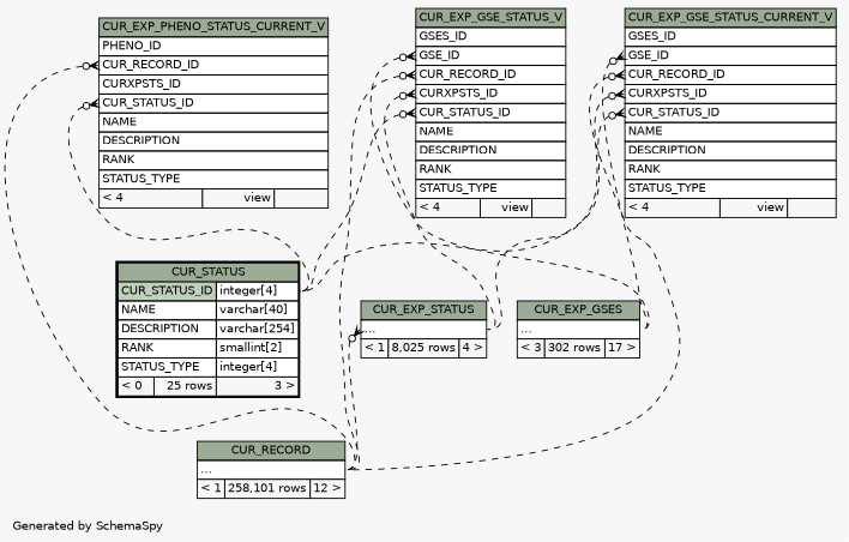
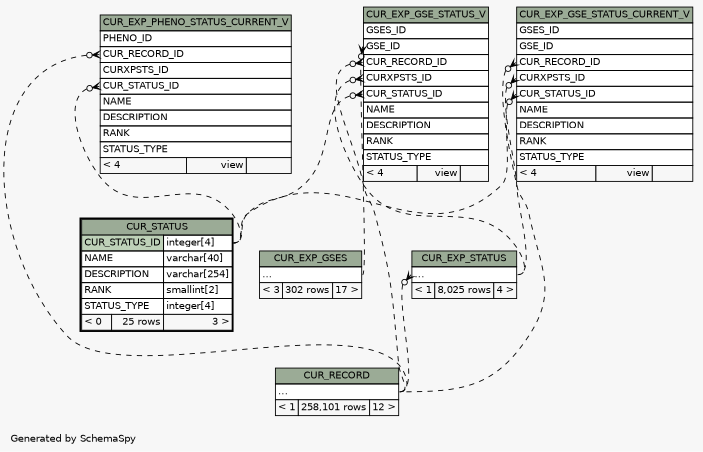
  digraph {
    bgcolor="#f7f7f7"
    fontname=Helvetica
    fontsize=11
    label="\nGenerated by SchemaSpy"
    labeljust=l
    nodesep=0.18
    rankdir=TB
    ranksep=0.46
    node [fontname=Helvetica fontsize=11 shape=plaintext]
    edge [arrowhead=none arrowsize=0.8 arrowtail=crowodot dir=back headport="elipses:e" style=dashed tailport="CUR_RECORD_ID:w"]
    n1 [label=<     <TABLE BORDER="0" CELLBORDER="1" CELLSPACING="0" BGCOLOR="#ffffff">       <TR><TD COLSPAN="3" BGCOLOR="#9bab96" ALIGN="CENTER">CUR_EXP_GSE_STATUS_CURRENT_V</TD></TR>       <TR><TD PORT="GSES_ID" COLSPAN="3" ALIGN="LEFT">GSES_ID</TD></TR>       <TR><TD PORT="GSE_ID" COLSPAN="3" ALIGN="LEFT">GSE_ID</TD></TR>       <TR><TD PORT="CUR_RECORD_ID" COLSPAN="3" ALIGN="LEFT">CUR_RECORD_ID</TD></TR>       <TR><TD PORT="CURXPSTS_ID" COLSPAN="3" ALIGN="LEFT">CURXPSTS_ID</TD></TR>       <TR><TD PORT="CUR_STATUS_ID" COLSPAN="3" ALIGN="LEFT">CUR_STATUS_ID</TD></TR>       <TR><TD PORT="NAME" COLSPAN="3" ALIGN="LEFT">NAME</TD></TR>       <TR><TD PORT="DESCRIPTION" COLSPAN="3" ALIGN="LEFT">DESCRIPTION</TD></TR>       <TR><TD PORT="RANK" COLSPAN="3" ALIGN="LEFT">RANK</TD></TR>       <TR><TD PORT="STATUS_TYPE" COLSPAN="3" ALIGN="LEFT">STATUS_TYPE</TD></TR>       <TR><TD ALIGN="LEFT" BGCOLOR="#f7f7f7">&lt; 4</TD><TD ALIGN="RIGHT" BGCOLOR="#f7f7f7">view</TD><TD ALIGN="RIGHT" BGCOLOR="#f7f7f7">  </TD></TR>     </TABLE>>]
    n2 [label=<     <TABLE BORDER="0" CELLBORDER="1" CELLSPACING="0" BGCOLOR="#ffffff">       <TR><TD COLSPAN="3" BGCOLOR="#9bab96" ALIGN="CENTER">CUR_RECORD</TD></TR>       <TR><TD PORT="elipses" COLSPAN="3" ALIGN="LEFT">...</TD></TR>       <TR><TD ALIGN="LEFT" BGCOLOR="#f7f7f7">&lt; 1</TD><TD ALIGN="RIGHT" BGCOLOR="#f7f7f7">258,101 rows</TD><TD ALIGN="RIGHT" BGCOLOR="#f7f7f7">12 &gt;</TD></TR>     </TABLE>>]
    n3 [label=<     <TABLE BORDER="2" CELLBORDER="1" CELLSPACING="0" BGCOLOR="#ffffff">       <TR><TD COLSPAN="3" BGCOLOR="#9bab96" ALIGN="CENTER">CUR_STATUS</TD></TR>       <TR><TD PORT="CUR_STATUS_ID" COLSPAN="2" BGCOLOR="#bed1b8" ALIGN="LEFT">CUR_STATUS_ID</TD><TD PORT="CUR_STATUS_ID.type" ALIGN="LEFT">integer[4]</TD></TR>       <TR><TD PORT="NAME" COLSPAN="2" ALIGN="LEFT">NAME</TD><TD PORT="NAME.type" ALIGN="LEFT">varchar[40]</TD></TR>       <TR><TD PORT="DESCRIPTION" COLSPAN="2" ALIGN="LEFT">DESCRIPTION</TD><TD PORT="DESCRIPTION.type" ALIGN="LEFT">varchar[254]</TD></TR>       <TR><TD PORT="RANK" COLSPAN="2" ALIGN="LEFT">RANK</TD><TD PORT="RANK.type" ALIGN="LEFT">smallint[2]</TD></TR>       <TR><TD PORT="STATUS_TYPE" COLSPAN="2" ALIGN="LEFT">STATUS_TYPE</TD><TD PORT="STATUS_TYPE.type" ALIGN="LEFT">integer[4]</TD></TR>       <TR><TD ALIGN="LEFT" BGCOLOR="#f7f7f7">&lt; 0</TD><TD ALIGN="RIGHT" BGCOLOR="#f7f7f7">25 rows</TD><TD ALIGN="RIGHT" BGCOLOR="#f7f7f7">3 &gt;</TD></TR>     </TABLE>>]
    n4 [label=<     <TABLE BORDER="0" CELLBORDER="1" CELLSPACING="0" BGCOLOR="#ffffff">       <TR><TD COLSPAN="3" BGCOLOR="#9bab96" ALIGN="CENTER">CUR_EXP_STATUS</TD></TR>       <TR><TD PORT="elipses" COLSPAN="3" ALIGN="LEFT">...</TD></TR>       <TR><TD ALIGN="LEFT" BGCOLOR="#f7f7f7">&lt; 1</TD><TD ALIGN="RIGHT" BGCOLOR="#f7f7f7">8,025 rows</TD><TD ALIGN="RIGHT" BGCOLOR="#f7f7f7">4 &gt;</TD></TR>     </TABLE>>]
    n5 [label=<     <TABLE BORDER="0" CELLBORDER="1" CELLSPACING="0" BGCOLOR="#ffffff">       <TR><TD COLSPAN="3" BGCOLOR="#9bab96" ALIGN="CENTER">CUR_EXP_GSES</TD></TR>       <TR><TD PORT="elipses" COLSPAN="3" ALIGN="LEFT">...</TD></TR>       <TR><TD ALIGN="LEFT" BGCOLOR="#f7f7f7">&lt; 3</TD><TD ALIGN="RIGHT" BGCOLOR="#f7f7f7">302 rows</TD><TD ALIGN="RIGHT" BGCOLOR="#f7f7f7">17 &gt;</TD></TR>     </TABLE>>]
    n6 [label=<     <TABLE BORDER="0" CELLBORDER="1" CELLSPACING="0" BGCOLOR="#ffffff">       <TR><TD COLSPAN="3" BGCOLOR="#9bab96" ALIGN="CENTER">CUR_EXP_GSE_STATUS_V</TD></TR>       <TR><TD PORT="GSES_ID" COLSPAN="3" ALIGN="LEFT">GSES_ID</TD></TR>       <TR><TD PORT="GSE_ID" COLSPAN="3" ALIGN="LEFT">GSE_ID</TD></TR>       <TR><TD PORT="CUR_RECORD_ID" COLSPAN="3" ALIGN="LEFT">CUR_RECORD_ID</TD></TR>       <TR><TD PORT="CURXPSTS_ID" COLSPAN="3" ALIGN="LEFT">CURXPSTS_ID</TD></TR>       <TR><TD PORT="CUR_STATUS_ID" COLSPAN="3" ALIGN="LEFT">CUR_STATUS_ID</TD></TR>       <TR><TD PORT="NAME" COLSPAN="3" ALIGN="LEFT">NAME</TD></TR>       <TR><TD PORT="DESCRIPTION" COLSPAN="3" ALIGN="LEFT">DESCRIPTION</TD></TR>       <TR><TD PORT="RANK" COLSPAN="3" ALIGN="LEFT">RANK</TD></TR>       <TR><TD PORT="STATUS_TYPE" COLSPAN="3" ALIGN="LEFT">STATUS_TYPE</TD></TR>       <TR><TD ALIGN="LEFT" BGCOLOR="#f7f7f7">&lt; 4</TD><TD ALIGN="RIGHT" BGCOLOR="#f7f7f7">view</TD><TD ALIGN="RIGHT" BGCOLOR="#f7f7f7">  </TD></TR>     </TABLE>>]
    n7 [label=<     <TABLE BORDER="0" CELLBORDER="1" CELLSPACING="0" BGCOLOR="#ffffff">       <TR><TD COLSPAN="3" BGCOLOR="#9bab96" ALIGN="CENTER">CUR_EXP_PHENO_STATUS_CURRENT_V</TD></TR>       <TR><TD PORT="PHENO_ID" COLSPAN="3" ALIGN="LEFT">PHENO_ID</TD></TR>       <TR><TD PORT="CUR_RECORD_ID" COLSPAN="3" ALIGN="LEFT">CUR_RECORD_ID</TD></TR>       <TR><TD PORT="CURXPSTS_ID" COLSPAN="3" ALIGN="LEFT">CURXPSTS_ID</TD></TR>       <TR><TD PORT="CUR_STATUS_ID" COLSPAN="3" ALIGN="LEFT">CUR_STATUS_ID</TD></TR>       <TR><TD PORT="NAME" COLSPAN="3" ALIGN="LEFT">NAME</TD></TR>       <TR><TD PORT="DESCRIPTION" COLSPAN="3" ALIGN="LEFT">DESCRIPTION</TD></TR>       <TR><TD PORT="RANK" COLSPAN="3" ALIGN="LEFT">RANK</TD></TR>       <TR><TD PORT="STATUS_TYPE" COLSPAN="3" ALIGN="LEFT">STATUS_TYPE</TD></TR>       <TR><TD ALIGN="LEFT" BGCOLOR="#f7f7f7">&lt; 4</TD><TD ALIGN="RIGHT" BGCOLOR="#f7f7f7">view</TD><TD ALIGN="RIGHT" BGCOLOR="#f7f7f7">  </TD></TR>     </TABLE>>]
    n1 -> n2
    n1 -> n3 [headport="CUR_STATUS_ID.type:e" tailport="CUR_STATUS_ID:w"]
    n1 -> n4 [tailport="CURXPSTS_ID:w"]
-   n1 -> n5 [tailport="GSE_ID:w"]
    n4 -> n2 [tailport="elipses:w"]
    n6 -> n2
    n6 -> n3 [headport="CUR_STATUS_ID.type:e" tailport="CUR_STATUS_ID:w"]
    n6 -> n4 [tailport="CURXPSTS_ID:w"]
    n6 -> n5 [tailport="GSE_ID:w"]
    n7 -> n2
    n7 -> n3 [headport="CUR_STATUS_ID.type:e" tailport="CUR_STATUS_ID:w"]
  }
